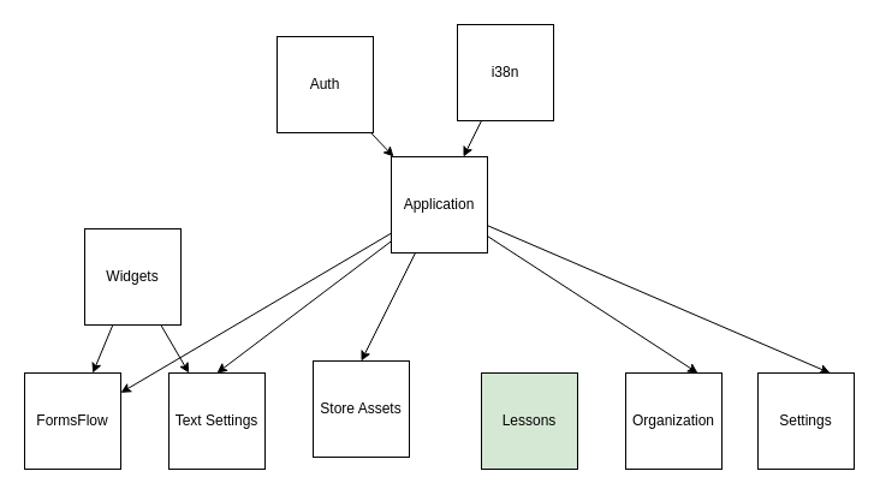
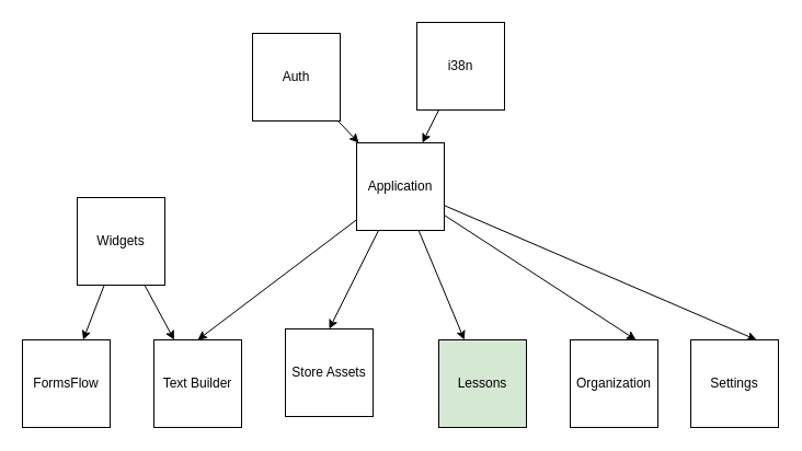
  <mxCell id="0" />
  <mxCell id="1" parent="0" />
  <mxCell id="2" value="FormsFlow" style="whiteSpace=wrap;html=1;aspect=fixed;" vertex="1" parent="1"><mxGeometry x="20" y="310" width="80" height="80" as="geometry" /></mxCell>
  <mxCell id="3" style="edgeStyle=none;html=1;" edge="1" parent="1" source="4" target="20"><mxGeometry relative="1" as="geometry" /></mxCell>
  <mxCell id="4" value="Auth" style="whiteSpace=wrap;html=1;aspect=fixed;" vertex="1" parent="1"><mxGeometry x="230" y="30" width="80" height="80" as="geometry" /></mxCell>
  <mxCell id="5" value="Store Assets" style="whiteSpace=wrap;html=1;aspect=fixed;" vertex="1" parent="1"><mxGeometry x="260" y="300" width="80" height="80" as="geometry" /></mxCell>
  <mxCell id="6" style="edgeStyle=none;html=1;" edge="1" parent="1" source="8" target="2"><mxGeometry relative="1" as="geometry" /></mxCell>
  <mxCell id="7" style="edgeStyle=none;html=1;" edge="1" parent="1" source="8" target="11"><mxGeometry relative="1" as="geometry" /></mxCell>
- <mxCell id="8" value="Widgets" style="whiteSpace=wrap;html=1;aspect=fixed;" vertex="1" parent="1"><mxGeometry x="70" y="190" width="80" height="80" as="geometry" /></mxCell>
+ <mxCell id="8" value="Widgets" style="whiteSpace=wrap;html=1;aspect=fixed;" vertex="1" parent="1"><mxGeometry x="70" y="180" width="80" height="80" as="geometry" /></mxCell>
  <mxCell id="9" value="Lessons" style="whiteSpace=wrap;html=1;aspect=fixed;fillColor=#d5e8d4;" vertex="1" parent="1"><mxGeometry x="400" y="310" width="80" height="80" as="geometry" /></mxCell>
  <mxCell id="10" value="Organization" style="whiteSpace=wrap;html=1;aspect=fixed;" vertex="1" parent="1"><mxGeometry x="520" y="310" width="80" height="80" as="geometry" /></mxCell>
- <mxCell id="11" value="Text Settings" style="whiteSpace=wrap;html=1;aspect=fixed;" vertex="1" parent="1"><mxGeometry x="140" y="310" width="80" height="80" as="geometry" /></mxCell>
+ <mxCell id="11" value="Text Builder" style="whiteSpace=wrap;html=1;aspect=fixed;" vertex="1" parent="1"><mxGeometry x="140" y="310" width="80" height="80" as="geometry" /></mxCell>
  <mxCell id="12" style="edgeStyle=none;html=1;" edge="1" parent="1" source="13" target="20"><mxGeometry relative="1" as="geometry" /></mxCell>
  <mxCell id="13" value="i38n" style="whiteSpace=wrap;html=1;aspect=fixed;" vertex="1" parent="1"><mxGeometry x="380" y="20" width="80" height="80" as="geometry" /></mxCell>
  <mxCell id="14" value="Settings" style="whiteSpace=wrap;html=1;aspect=fixed;" vertex="1" parent="1"><mxGeometry x="630" y="310" width="80" height="80" as="geometry" /></mxCell>
  <mxCell id="15" style="edgeStyle=none;html=1;entryX=0.5;entryY=0;entryDx=0;entryDy=0;" edge="1" parent="1" source="20" target="11"><mxGeometry relative="1" as="geometry" /></mxCell>
  <mxCell id="16" style="edgeStyle=none;html=1;entryX=0.5;entryY=0;entryDx=0;entryDy=0;" edge="1" parent="1" source="20" target="5"><mxGeometry relative="1" as="geometry" /></mxCell>
- <mxCell id="17" style="edgeStyle=none;html=1;" edge="1" parent="1" source="20" target="2"><mxGeometry relative="1" as="geometry" /></mxCell>
+ <mxCell id="17" style="edgeStyle=none;html=1;" edge="1" parent="1" source="20" target="9"><mxGeometry relative="1" as="geometry" /></mxCell>
  <mxCell id="18" style="edgeStyle=none;html=1;entryX=0.75;entryY=0;entryDx=0;entryDy=0;" edge="1" parent="1" source="20" target="10"><mxGeometry relative="1" as="geometry" /></mxCell>
  <mxCell id="19" style="edgeStyle=none;html=1;entryX=0.75;entryY=0;entryDx=0;entryDy=0;" edge="1" parent="1" source="20" target="14"><mxGeometry relative="1" as="geometry" /></mxCell>
  <mxCell id="20" value="Application" style="whiteSpace=wrap;html=1;aspect=fixed;" vertex="1" parent="1"><mxGeometry x="325" y="130" width="80" height="80" as="geometry" /></mxCell>
